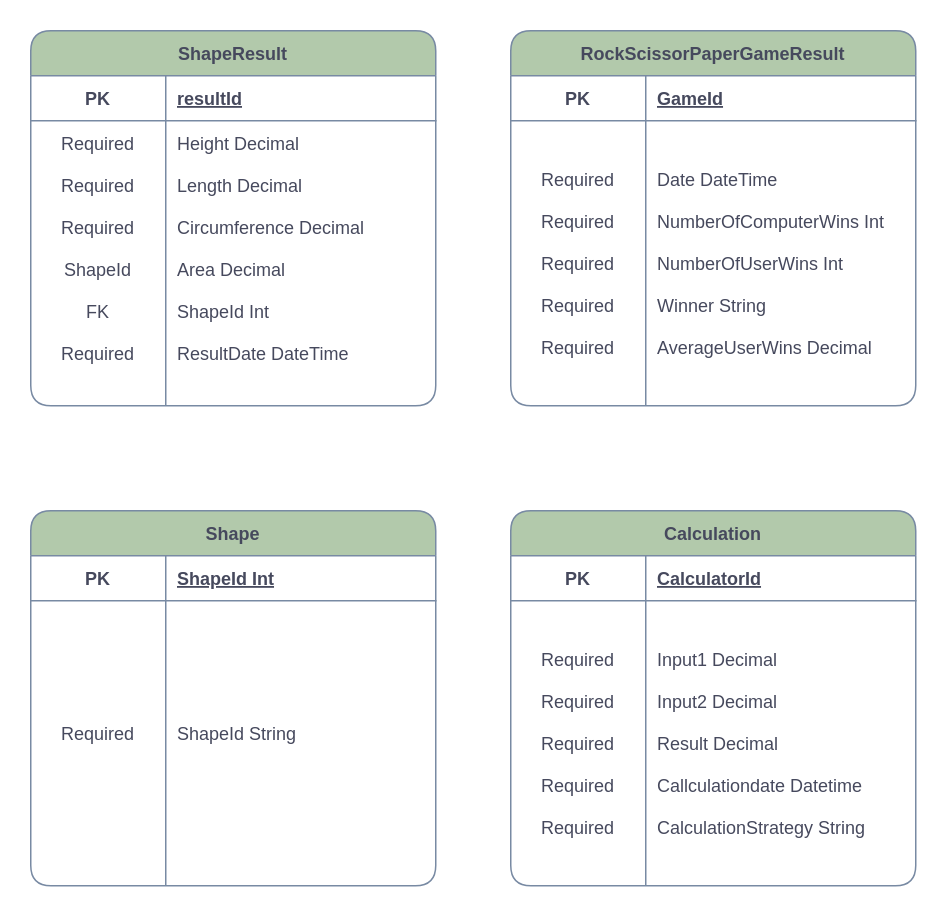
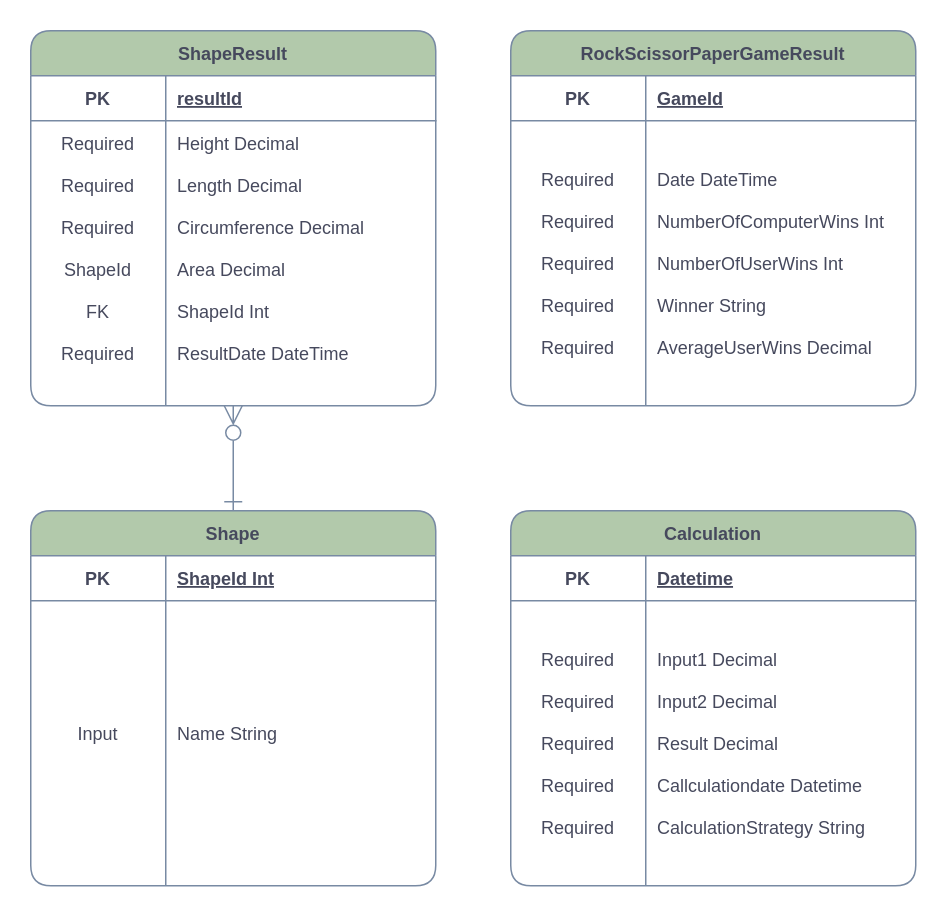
  <mxCell id="0" />
  <mxCell id="1" parent="0" />
+ <mxCell id="2" style="edgeStyle=orthogonalEdgeStyle;rounded=1;orthogonalLoop=1;jettySize=auto;html=1;endArrow=ERone;endFill=0;strokeWidth=1;endSize=10;startSize=10;startArrow=ERzeroToMany;startFill=0;strokeColor=#788AA3;fontColor=#46495D;" edge="1" parent="1" source="3" target="13"><mxGeometry relative="1" as="geometry" /></mxCell>
  <mxCell id="3" value="ShapeResult" style="shape=table;startSize=30;container=1;collapsible=1;childLayout=tableLayout;fixedRows=1;rowLines=0;fontStyle=1;align=center;resizeLast=1;fillColor=#B2C9AB;strokeColor=#788AA3;fontColor=#46495D;rounded=1;" parent="1" vertex="1"><mxGeometry x="20" y="20" width="270" height="250.0" as="geometry" /></mxCell>
  <mxCell id="4" value="" style="shape=tableRow;horizontal=0;startSize=0;swimlaneHead=0;swimlaneBody=0;fillColor=none;collapsible=0;dropTarget=0;points=[[0,0.5],[1,0.5]];portConstraint=eastwest;top=0;left=0;right=0;bottom=1;strokeColor=#788AA3;fontColor=#46495D;rounded=1;" parent="3" vertex="1"><mxGeometry y="30" width="270" height="30" as="geometry" /></mxCell>
  <mxCell id="5" value="PK" style="shape=partialRectangle;connectable=0;fillColor=none;top=0;left=0;bottom=0;right=0;fontStyle=1;overflow=hidden;strokeColor=#788AA3;fontColor=#46495D;rounded=1;" parent="4" vertex="1"><mxGeometry width="90" height="30" as="geometry"><mxRectangle width="90" height="30" as="alternateBounds" /></mxGeometry></mxCell>
  <mxCell id="6" value="resultId" style="shape=partialRectangle;connectable=0;fillColor=none;top=0;left=0;bottom=0;right=0;align=left;spacingLeft=6;fontStyle=5;overflow=hidden;strokeColor=#788AA3;fontColor=#46495D;rounded=1;" parent="4" vertex="1"><mxGeometry x="90" width="180" height="30" as="geometry"><mxRectangle width="180" height="30" as="alternateBounds" /></mxGeometry></mxCell>
  <mxCell id="7" value="" style="shape=tableRow;horizontal=0;startSize=0;swimlaneHead=0;swimlaneBody=0;fillColor=none;collapsible=0;dropTarget=0;points=[[0,0.5],[1,0.5]];portConstraint=eastwest;top=0;left=0;right=0;bottom=0;strokeColor=#788AA3;fontColor=#46495D;rounded=1;" parent="3" vertex="1"><mxGeometry y="60" width="270" height="170" as="geometry" /></mxCell>
  <mxCell id="8" value="Required&#10;&#10;Required&#10;&#10;Required&#10;&#10;ShapeId&#10;&#10;FK&#10;&#10;Required" style="shape=partialRectangle;connectable=0;fillColor=none;top=0;left=0;bottom=0;right=0;editable=1;overflow=hidden;strokeColor=#788AA3;fontColor=#46495D;rounded=1;" parent="7" vertex="1"><mxGeometry width="90" height="170" as="geometry"><mxRectangle width="90" height="170" as="alternateBounds" /></mxGeometry></mxCell>
  <mxCell id="9" value="Height Decimal&#10;&#10;Length Decimal&#10;&#10;Circumference Decimal&#10;&#10;Area Decimal&#10;&#10;ShapeId Int&#10;&#10;ResultDate DateTime" style="shape=partialRectangle;connectable=0;fillColor=none;top=0;left=0;bottom=0;right=0;align=left;spacingLeft=6;overflow=hidden;strokeColor=#788AA3;fontColor=#46495D;rounded=1;" parent="7" vertex="1"><mxGeometry x="90" width="180" height="170" as="geometry"><mxRectangle width="180" height="170" as="alternateBounds" /></mxGeometry></mxCell>
  <mxCell id="10" value="" style="shape=tableRow;horizontal=0;startSize=0;swimlaneHead=0;swimlaneBody=0;fillColor=none;collapsible=0;dropTarget=0;points=[[0,0.5],[1,0.5]];portConstraint=eastwest;top=0;left=0;right=0;bottom=0;strokeColor=#788AA3;fontColor=#46495D;rounded=1;" parent="3" vertex="1"><mxGeometry y="230" width="270" height="20" as="geometry" /></mxCell>
  <mxCell id="11" value="" style="shape=partialRectangle;connectable=0;fillColor=none;top=0;left=0;bottom=0;right=0;editable=1;overflow=hidden;strokeColor=#788AA3;fontColor=#46495D;rounded=1;" parent="10" vertex="1"><mxGeometry width="90" height="20" as="geometry"><mxRectangle width="90" height="20" as="alternateBounds" /></mxGeometry></mxCell>
  <mxCell id="12" value="" style="shape=partialRectangle;connectable=0;fillColor=none;top=0;left=0;bottom=0;right=0;align=left;spacingLeft=6;overflow=hidden;strokeColor=#788AA3;fontColor=#46495D;rounded=1;" parent="10" vertex="1"><mxGeometry x="90" width="180" height="20" as="geometry"><mxRectangle width="180" height="20" as="alternateBounds" /></mxGeometry></mxCell>
  <mxCell id="13" value="Shape" style="shape=table;startSize=30;container=1;collapsible=1;childLayout=tableLayout;fixedRows=1;rowLines=0;fontStyle=1;align=center;resizeLast=1;fillColor=#B2C9AB;strokeColor=#788AA3;fontColor=#46495D;rounded=1;" vertex="1" parent="1"><mxGeometry x="20" y="340" width="270" height="250" as="geometry" /></mxCell>
  <mxCell id="14" value="" style="shape=tableRow;horizontal=0;startSize=0;swimlaneHead=0;swimlaneBody=0;fillColor=none;collapsible=0;dropTarget=0;points=[[0,0.5],[1,0.5]];portConstraint=eastwest;top=0;left=0;right=0;bottom=1;strokeColor=#788AA3;fontColor=#46495D;rounded=1;" vertex="1" parent="13"><mxGeometry y="30" width="270" height="30" as="geometry" /></mxCell>
  <mxCell id="15" value="PK" style="shape=partialRectangle;connectable=0;fillColor=none;top=0;left=0;bottom=0;right=0;fontStyle=1;overflow=hidden;strokeColor=#788AA3;fontColor=#46495D;rounded=1;" vertex="1" parent="14"><mxGeometry width="90" height="30" as="geometry"><mxRectangle width="90" height="30" as="alternateBounds" /></mxGeometry></mxCell>
  <mxCell id="16" value="ShapeId Int" style="shape=partialRectangle;connectable=0;fillColor=none;top=0;left=0;bottom=0;right=0;align=left;spacingLeft=6;fontStyle=5;overflow=hidden;strokeColor=#788AA3;fontColor=#46495D;rounded=1;" vertex="1" parent="14"><mxGeometry x="90" width="180" height="30" as="geometry"><mxRectangle width="180" height="30" as="alternateBounds" /></mxGeometry></mxCell>
  <mxCell id="17" value="" style="shape=tableRow;horizontal=0;startSize=0;swimlaneHead=0;swimlaneBody=0;fillColor=none;collapsible=0;dropTarget=0;points=[[0,0.5],[1,0.5]];portConstraint=eastwest;top=0;left=0;right=0;bottom=0;strokeColor=#788AA3;fontColor=#46495D;rounded=1;" vertex="1" parent="13"><mxGeometry y="60" width="270" height="190" as="geometry" /></mxCell>
- <mxCell id="18" value="Required&#10; " style="shape=partialRectangle;connectable=0;fillColor=none;top=0;left=0;bottom=0;right=0;editable=1;overflow=hidden;strokeColor=#788AA3;fontColor=#46495D;rounded=1;" vertex="1" parent="17"><mxGeometry width="90" height="190" as="geometry"><mxRectangle width="90" height="190" as="alternateBounds" /></mxGeometry></mxCell>
- <mxCell id="19" value="ShapeId String&#10;" style="shape=partialRectangle;connectable=0;fillColor=none;top=0;left=0;bottom=0;right=0;align=left;spacingLeft=6;overflow=hidden;strokeColor=#788AA3;fontColor=#46495D;rounded=1;" vertex="1" parent="17"><mxGeometry x="90" width="180" height="190" as="geometry"><mxRectangle width="180" height="190" as="alternateBounds" /></mxGeometry></mxCell>
+ <mxCell id="18" value="Input&#10; " style="shape=partialRectangle;connectable=0;fillColor=none;top=0;left=0;bottom=0;right=0;editable=1;overflow=hidden;strokeColor=#788AA3;fontColor=#46495D;rounded=1;" vertex="1" parent="17"><mxGeometry width="90" height="190" as="geometry"><mxRectangle width="90" height="190" as="alternateBounds" /></mxGeometry></mxCell>
+ <mxCell id="19" value="Name String&#10;" style="shape=partialRectangle;connectable=0;fillColor=none;top=0;left=0;bottom=0;right=0;align=left;spacingLeft=6;overflow=hidden;strokeColor=#788AA3;fontColor=#46495D;rounded=1;" vertex="1" parent="17"><mxGeometry x="90" width="180" height="190" as="geometry"><mxRectangle width="180" height="190" as="alternateBounds" /></mxGeometry></mxCell>
  <mxCell id="20" value="" style="shape=tableRow;horizontal=0;startSize=0;swimlaneHead=0;swimlaneBody=0;fillColor=none;collapsible=0;dropTarget=0;points=[[0,0.5],[1,0.5]];portConstraint=eastwest;top=0;left=0;right=0;bottom=0;strokeColor=#788AA3;fontColor=#46495D;rounded=1;" vertex="1" parent="1"><mxGeometry x="90" y="490" width="220" height="20" as="geometry" /></mxCell>
  <mxCell id="21" value="" style="shape=partialRectangle;connectable=0;fillColor=none;top=0;left=0;bottom=0;right=0;editable=1;overflow=hidden;strokeColor=#788AA3;fontColor=#46495D;rounded=1;" vertex="1" parent="20"><mxGeometry width="30" height="20" as="geometry"><mxRectangle width="30" height="20" as="alternateBounds" /></mxGeometry></mxCell>
  <mxCell id="22" value="RockScissorPaperGameResult" style="shape=table;startSize=30;container=1;collapsible=1;childLayout=tableLayout;fixedRows=1;rowLines=0;fontStyle=1;align=center;resizeLast=1;fillColor=#B2C9AB;strokeColor=#788AA3;fontColor=#46495D;rounded=1;" vertex="1" parent="1"><mxGeometry x="340" y="20" width="270.0" height="250" as="geometry" /></mxCell>
  <mxCell id="23" value="" style="shape=tableRow;horizontal=0;startSize=0;swimlaneHead=0;swimlaneBody=0;fillColor=none;collapsible=0;dropTarget=0;points=[[0,0.5],[1,0.5]];portConstraint=eastwest;top=0;left=0;right=0;bottom=1;strokeColor=#788AA3;fontColor=#46495D;rounded=1;" vertex="1" parent="22"><mxGeometry y="30" width="270.0" height="30" as="geometry" /></mxCell>
  <mxCell id="24" value="PK" style="shape=partialRectangle;connectable=0;fillColor=none;top=0;left=0;bottom=0;right=0;fontStyle=1;overflow=hidden;strokeColor=#788AA3;fontColor=#46495D;rounded=1;" vertex="1" parent="23"><mxGeometry width="90.0" height="30" as="geometry"><mxRectangle width="90.0" height="30" as="alternateBounds" /></mxGeometry></mxCell>
  <mxCell id="25" value="GameId" style="shape=partialRectangle;connectable=0;fillColor=none;top=0;left=0;bottom=0;right=0;align=left;spacingLeft=6;fontStyle=5;overflow=hidden;strokeColor=#788AA3;fontColor=#46495D;rounded=1;" vertex="1" parent="23"><mxGeometry x="90.0" width="180" height="30" as="geometry"><mxRectangle width="180" height="30" as="alternateBounds" /></mxGeometry></mxCell>
  <mxCell id="26" value="" style="shape=tableRow;horizontal=0;startSize=0;swimlaneHead=0;swimlaneBody=0;fillColor=none;collapsible=0;dropTarget=0;points=[[0,0.5],[1,0.5]];portConstraint=eastwest;top=0;left=0;right=0;bottom=0;strokeColor=#788AA3;fontColor=#46495D;rounded=1;" vertex="1" parent="22"><mxGeometry y="60" width="270.0" height="190" as="geometry" /></mxCell>
  <mxCell id="27" value="Required&#10;&#10;Required&#10;&#10;Required&#10;&#10;Required&#10;&#10;Required" style="shape=partialRectangle;connectable=0;fillColor=none;top=0;left=0;bottom=0;right=0;editable=1;overflow=hidden;strokeColor=#788AA3;fontColor=#46495D;rounded=1;" vertex="1" parent="26"><mxGeometry width="90.0" height="190" as="geometry"><mxRectangle width="90.0" height="190" as="alternateBounds" /></mxGeometry></mxCell>
  <mxCell id="28" value="Date DateTime&#10;&#10;NumberOfComputerWins Int&#10;&#10;NumberOfUserWins Int&#10;&#10;Winner String&#10;&#10;AverageUserWins Decimal" style="shape=partialRectangle;connectable=0;fillColor=none;top=0;left=0;bottom=0;right=0;align=left;spacingLeft=6;overflow=hidden;strokeColor=#788AA3;fontColor=#46495D;rounded=1;" vertex="1" parent="26"><mxGeometry x="90.0" width="180" height="190" as="geometry"><mxRectangle width="180" height="190" as="alternateBounds" /></mxGeometry></mxCell>
  <mxCell id="29" value="Calculation" style="shape=table;startSize=30;container=1;collapsible=1;childLayout=tableLayout;fixedRows=1;rowLines=0;fontStyle=1;align=center;resizeLast=1;fillColor=#B2C9AB;strokeColor=#788AA3;fontColor=#46495D;rounded=1;" vertex="1" parent="1"><mxGeometry x="340" y="340" width="270.0" height="250" as="geometry" /></mxCell>
  <mxCell id="30" value="" style="shape=tableRow;horizontal=0;startSize=0;swimlaneHead=0;swimlaneBody=0;fillColor=none;collapsible=0;dropTarget=0;points=[[0,0.5],[1,0.5]];portConstraint=eastwest;top=0;left=0;right=0;bottom=1;strokeColor=#788AA3;fontColor=#46495D;rounded=1;" vertex="1" parent="29"><mxGeometry y="30" width="270.0" height="30" as="geometry" /></mxCell>
  <mxCell id="31" value="PK" style="shape=partialRectangle;connectable=0;fillColor=none;top=0;left=0;bottom=0;right=0;fontStyle=1;overflow=hidden;strokeColor=#788AA3;fontColor=#46495D;rounded=1;" vertex="1" parent="30"><mxGeometry width="90.0" height="30" as="geometry"><mxRectangle width="90.0" height="30" as="alternateBounds" /></mxGeometry></mxCell>
- <mxCell id="32" value="CalculatorId" style="shape=partialRectangle;connectable=0;fillColor=none;top=0;left=0;bottom=0;right=0;align=left;spacingLeft=6;fontStyle=5;overflow=hidden;strokeColor=#788AA3;fontColor=#46495D;rounded=1;" vertex="1" parent="30"><mxGeometry x="90.0" width="180" height="30" as="geometry"><mxRectangle width="180" height="30" as="alternateBounds" /></mxGeometry></mxCell>
+ <mxCell id="32" value="Datetime" style="shape=partialRectangle;connectable=0;fillColor=none;top=0;left=0;bottom=0;right=0;align=left;spacingLeft=6;fontStyle=5;overflow=hidden;strokeColor=#788AA3;fontColor=#46495D;rounded=1;" vertex="1" parent="30"><mxGeometry x="90.0" width="180" height="30" as="geometry"><mxRectangle width="180" height="30" as="alternateBounds" /></mxGeometry></mxCell>
  <mxCell id="33" value="" style="shape=tableRow;horizontal=0;startSize=0;swimlaneHead=0;swimlaneBody=0;fillColor=none;collapsible=0;dropTarget=0;points=[[0,0.5],[1,0.5]];portConstraint=eastwest;top=0;left=0;right=0;bottom=0;strokeColor=#788AA3;fontColor=#46495D;rounded=1;" vertex="1" parent="29"><mxGeometry y="60" width="270.0" height="190" as="geometry" /></mxCell>
  <mxCell id="34" value="Required&#10;&#10;Required&#10;&#10;Required&#10;&#10;Required&#10;&#10;Required" style="shape=partialRectangle;connectable=0;fillColor=none;top=0;left=0;bottom=0;right=0;editable=1;overflow=hidden;strokeColor=#788AA3;fontColor=#46495D;rounded=1;" vertex="1" parent="33"><mxGeometry width="90.0" height="190" as="geometry"><mxRectangle width="90.0" height="190" as="alternateBounds" /></mxGeometry></mxCell>
  <mxCell id="35" value="Input1 Decimal&#10;&#10;Input2 Decimal&#10;&#10;Result Decimal&#10;&#10;Callculationdate Datetime&#10;&#10;CalculationStrategy String" style="shape=partialRectangle;connectable=0;fillColor=none;top=0;left=0;bottom=0;right=0;align=left;spacingLeft=6;overflow=hidden;strokeColor=#788AA3;fontColor=#46495D;rounded=1;" vertex="1" parent="33"><mxGeometry x="90.0" width="180" height="190" as="geometry"><mxRectangle width="180" height="190" as="alternateBounds" /></mxGeometry></mxCell>
